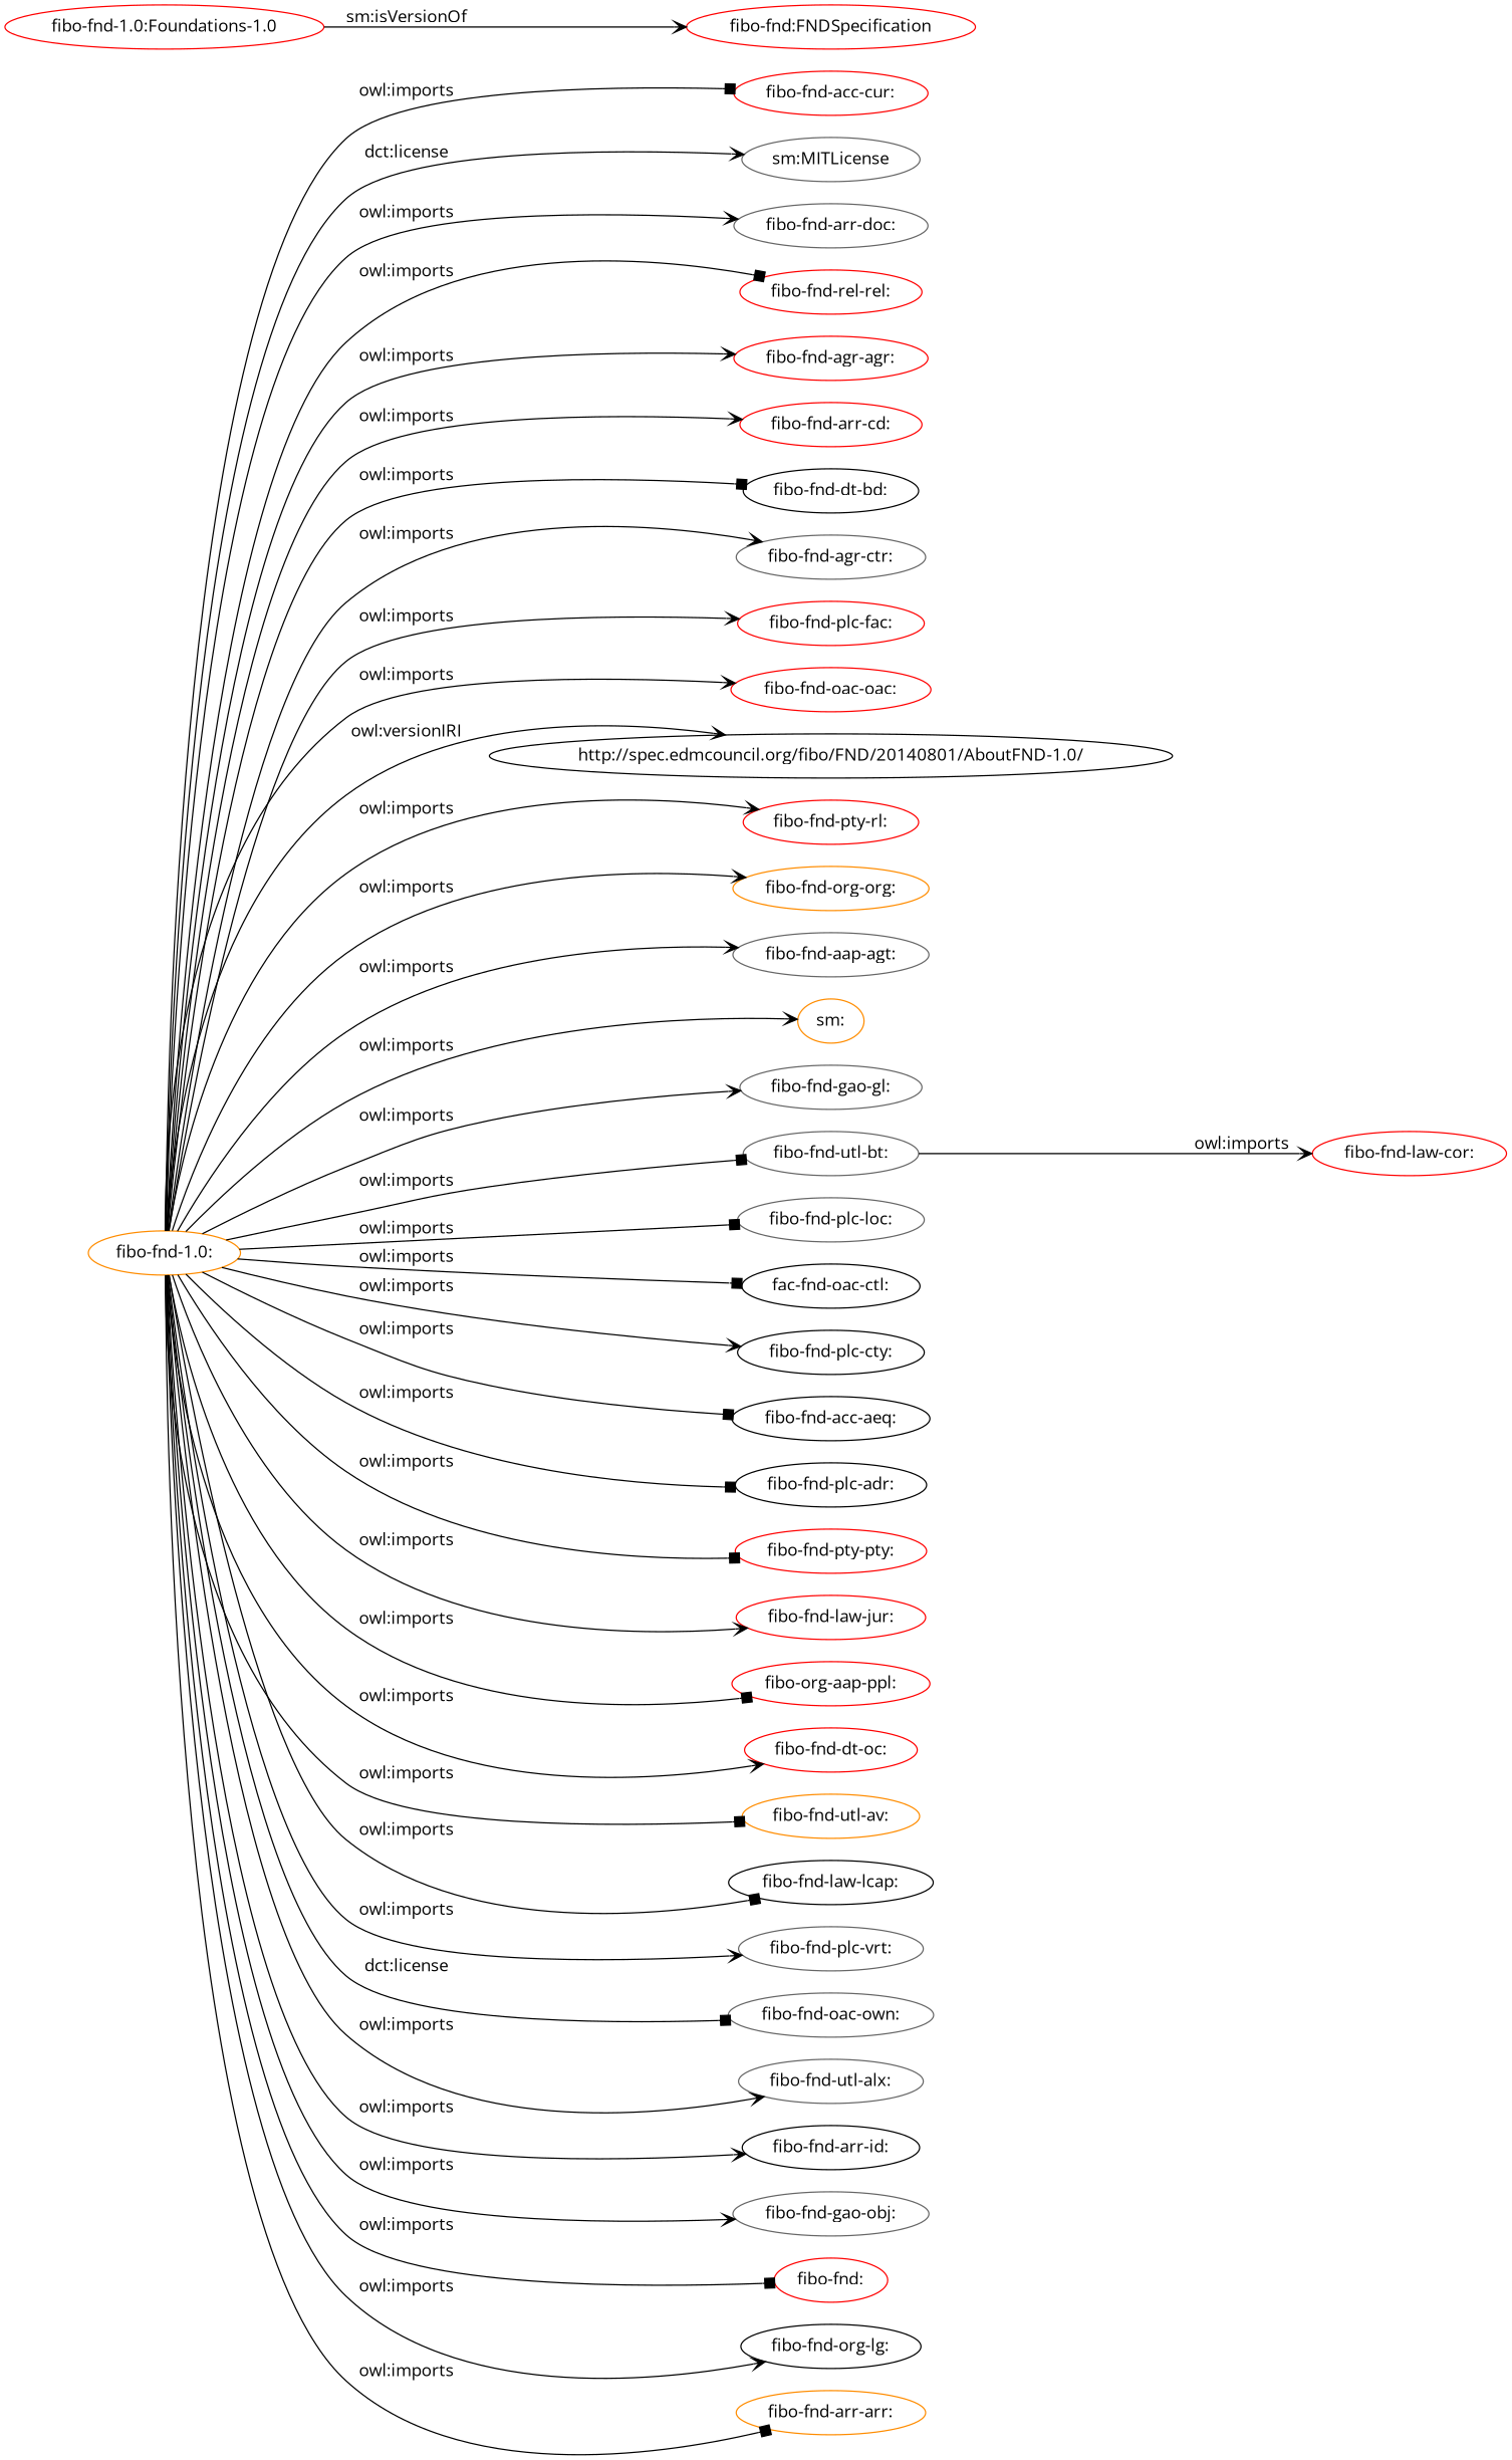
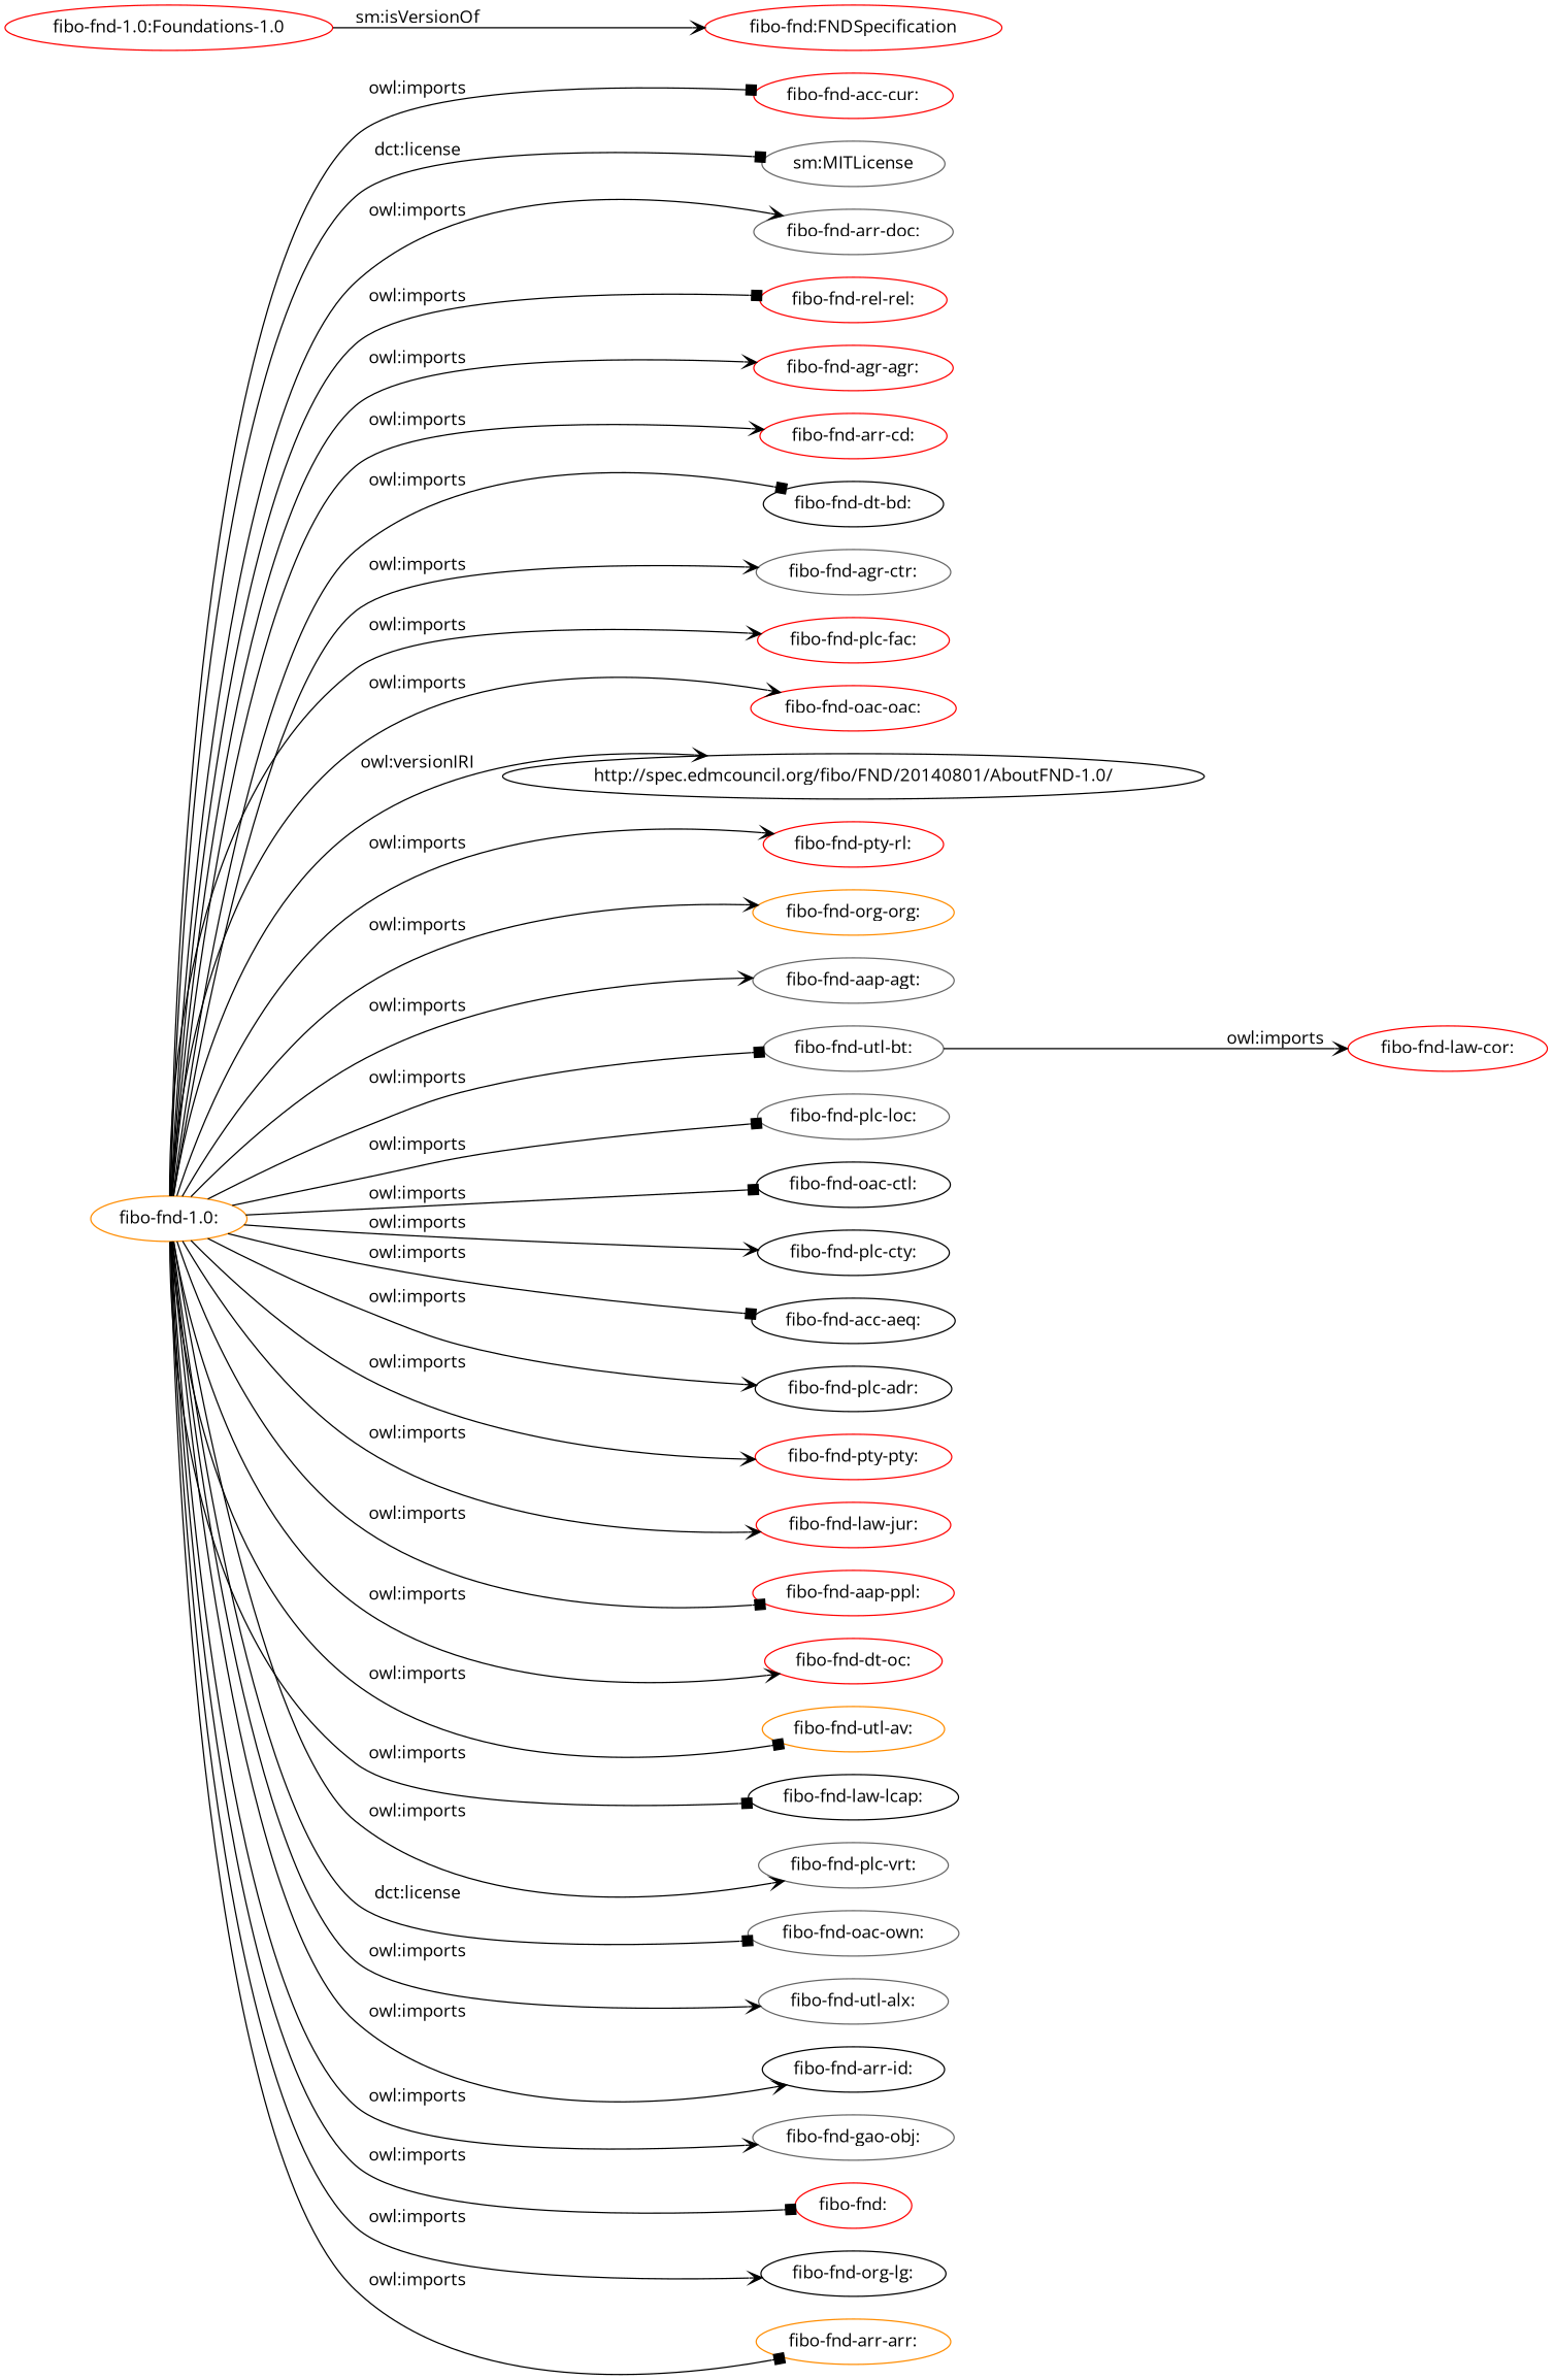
  digraph {
    fontname="Open Sans"
    rankdir=LR
    node [color=red fontname="Open Sans"]
    edge [arrowhead=vee fontname="Open Sans"]
    "fibo-fnd-1.0:" [color=darkorange]
    "fibo-fnd-acc-cur:"
    "sm:MITLicense" [color=gray40]
    "fibo-fnd-arr-doc:" [color=gray40]
    "fibo-fnd-rel-rel:"
    "fibo-fnd-agr-agr:"
    "fibo-fnd-arr-cd:"
    "fibo-fnd-dt-bd:" [color=black]
    "fibo-fnd-agr-ctr:" [color=gray40]
    "fibo-fnd-plc-fac:"
    "fibo-fnd-oac-oac:"
    "http://spec.edmcouncil.org/fibo/FND/20140801/AboutFND-1.0/" [color=black]
    "fibo-fnd-pty-rl:"
    "fibo-fnd-org-org:" [color=darkorange]
    "fibo-fnd-aap-agt:" [color=gray40]
-   "sm:" [color=darkorange]
-   "fibo-fnd-gao-gl:" [color=gray40]
    "fibo-fnd-utl-bt:" [color=gray40]
    "fibo-fnd-plc-loc:" [color=gray40]
-   "fibo-fnd-oac-ctl:" [color=black label="fac-fnd-oac-ctl:"]
+   "fibo-fnd-oac-ctl:" [color=black]
    "fibo-fnd-plc-cty:" [color=black]
    "fibo-fnd-acc-aeq:" [color=black]
    "fibo-fnd-plc-adr:" [color=black]
    "fibo-fnd-pty-pty:"
    "fibo-fnd-law-jur:"
-   "fibo-fnd-aap-ppl:" [label="fibo-org-aap-ppl:"]
+   "fibo-fnd-aap-ppl:"
    "fibo-fnd-dt-oc:"
    "fibo-fnd-utl-av:" [color=darkorange]
    "fibo-fnd-law-lcap:" [color=black]
    "fibo-fnd-plc-vrt:" [color=gray40]
    "fibo-fnd-oac-own:" [color=gray40]
    "fibo-fnd-utl-alx:" [color=gray40]
    "fibo-fnd-arr-id:" [color=black]
    "fibo-fnd-gao-obj:" [color=gray40]
    "fibo-fnd:"
    "fibo-fnd-org-lg:" [color=black]
    "fibo-fnd-arr-arr:" [color=darkorange]
    "fibo-fnd-law-cor:"
    "fibo-fnd-1.0:Foundations-1.0"
    "fibo-fnd:FNDSpecification"
    "fibo-fnd-1.0:" -> "fibo-fnd-acc-cur:" [arrowhead=box label="owl:imports"]
-   "fibo-fnd-1.0:" -> "sm:MITLicense" [label="dct:license"]
+   "fibo-fnd-1.0:" -> "sm:MITLicense" [arrowhead=box label="dct:license"]
    "fibo-fnd-1.0:" -> "fibo-fnd-arr-doc:" [label="owl:imports"]
    "fibo-fnd-1.0:" -> "fibo-fnd-rel-rel:" [arrowhead=box label="owl:imports"]
    "fibo-fnd-1.0:" -> "fibo-fnd-agr-agr:" [label="owl:imports"]
    "fibo-fnd-1.0:" -> "fibo-fnd-arr-cd:" [label="owl:imports"]
    "fibo-fnd-1.0:" -> "fibo-fnd-dt-bd:" [arrowhead=box label="owl:imports"]
    "fibo-fnd-1.0:" -> "fibo-fnd-agr-ctr:" [label="owl:imports"]
    "fibo-fnd-1.0:" -> "fibo-fnd-plc-fac:" [label="owl:imports"]
    "fibo-fnd-1.0:" -> "fibo-fnd-oac-oac:" [label="owl:imports"]
    "fibo-fnd-1.0:" -> "http://spec.edmcouncil.org/fibo/FND/20140801/AboutFND-1.0/" [label="owl:versionIRI"]
    "fibo-fnd-1.0:" -> "fibo-fnd-pty-rl:" [label="owl:imports"]
    "fibo-fnd-1.0:" -> "fibo-fnd-org-org:" [label="owl:imports"]
    "fibo-fnd-1.0:" -> "fibo-fnd-aap-agt:" [label="owl:imports"]
-   "fibo-fnd-1.0:" -> "sm:" [label="owl:imports"]
-   "fibo-fnd-1.0:" -> "fibo-fnd-gao-gl:" [label="owl:imports"]
    "fibo-fnd-1.0:" -> "fibo-fnd-utl-bt:" [arrowhead=box label="owl:imports"]
    "fibo-fnd-1.0:" -> "fibo-fnd-plc-loc:" [arrowhead=box label="owl:imports"]
    "fibo-fnd-1.0:" -> "fibo-fnd-oac-ctl:" [arrowhead=box label="owl:imports"]
    "fibo-fnd-1.0:" -> "fibo-fnd-plc-cty:" [label="owl:imports"]
    "fibo-fnd-1.0:" -> "fibo-fnd-acc-aeq:" [arrowhead=box label="owl:imports"]
-   "fibo-fnd-1.0:" -> "fibo-fnd-plc-adr:" [arrowhead=box label="owl:imports"]
-   "fibo-fnd-1.0:" -> "fibo-fnd-pty-pty:" [arrowhead=box label="owl:imports"]
+   "fibo-fnd-1.0:" -> "fibo-fnd-plc-adr:" [label="owl:imports"]
+   "fibo-fnd-1.0:" -> "fibo-fnd-pty-pty:" [label="owl:imports"]
    "fibo-fnd-1.0:" -> "fibo-fnd-law-jur:" [label="owl:imports"]
    "fibo-fnd-1.0:" -> "fibo-fnd-aap-ppl:" [arrowhead=box label="owl:imports"]
    "fibo-fnd-1.0:" -> "fibo-fnd-dt-oc:" [label="owl:imports"]
    "fibo-fnd-1.0:" -> "fibo-fnd-utl-av:" [arrowhead=box label="owl:imports"]
    "fibo-fnd-1.0:" -> "fibo-fnd-law-lcap:" [arrowhead=box label="owl:imports"]
    "fibo-fnd-1.0:" -> "fibo-fnd-plc-vrt:" [label="owl:imports"]
    "fibo-fnd-1.0:" -> "fibo-fnd-oac-own:" [arrowhead=box label="dct:license"]
    "fibo-fnd-1.0:" -> "fibo-fnd-utl-alx:" [label="owl:imports"]
    "fibo-fnd-1.0:" -> "fibo-fnd-arr-id:" [label="owl:imports"]
    "fibo-fnd-1.0:" -> "fibo-fnd-gao-obj:" [label="owl:imports"]
    "fibo-fnd-1.0:" -> "fibo-fnd:" [arrowhead=box label="owl:imports"]
    "fibo-fnd-1.0:" -> "fibo-fnd-org-lg:" [label="owl:imports"]
    "fibo-fnd-1.0:" -> "fibo-fnd-arr-arr:" [arrowhead=box label="owl:imports"]
    "fibo-fnd-utl-bt:" -> "fibo-fnd-law-cor:" [label="owl:imports"]
    "fibo-fnd-1.0:Foundations-1.0" -> "fibo-fnd:FNDSpecification" [label="sm:isVersionOf"]
  }
